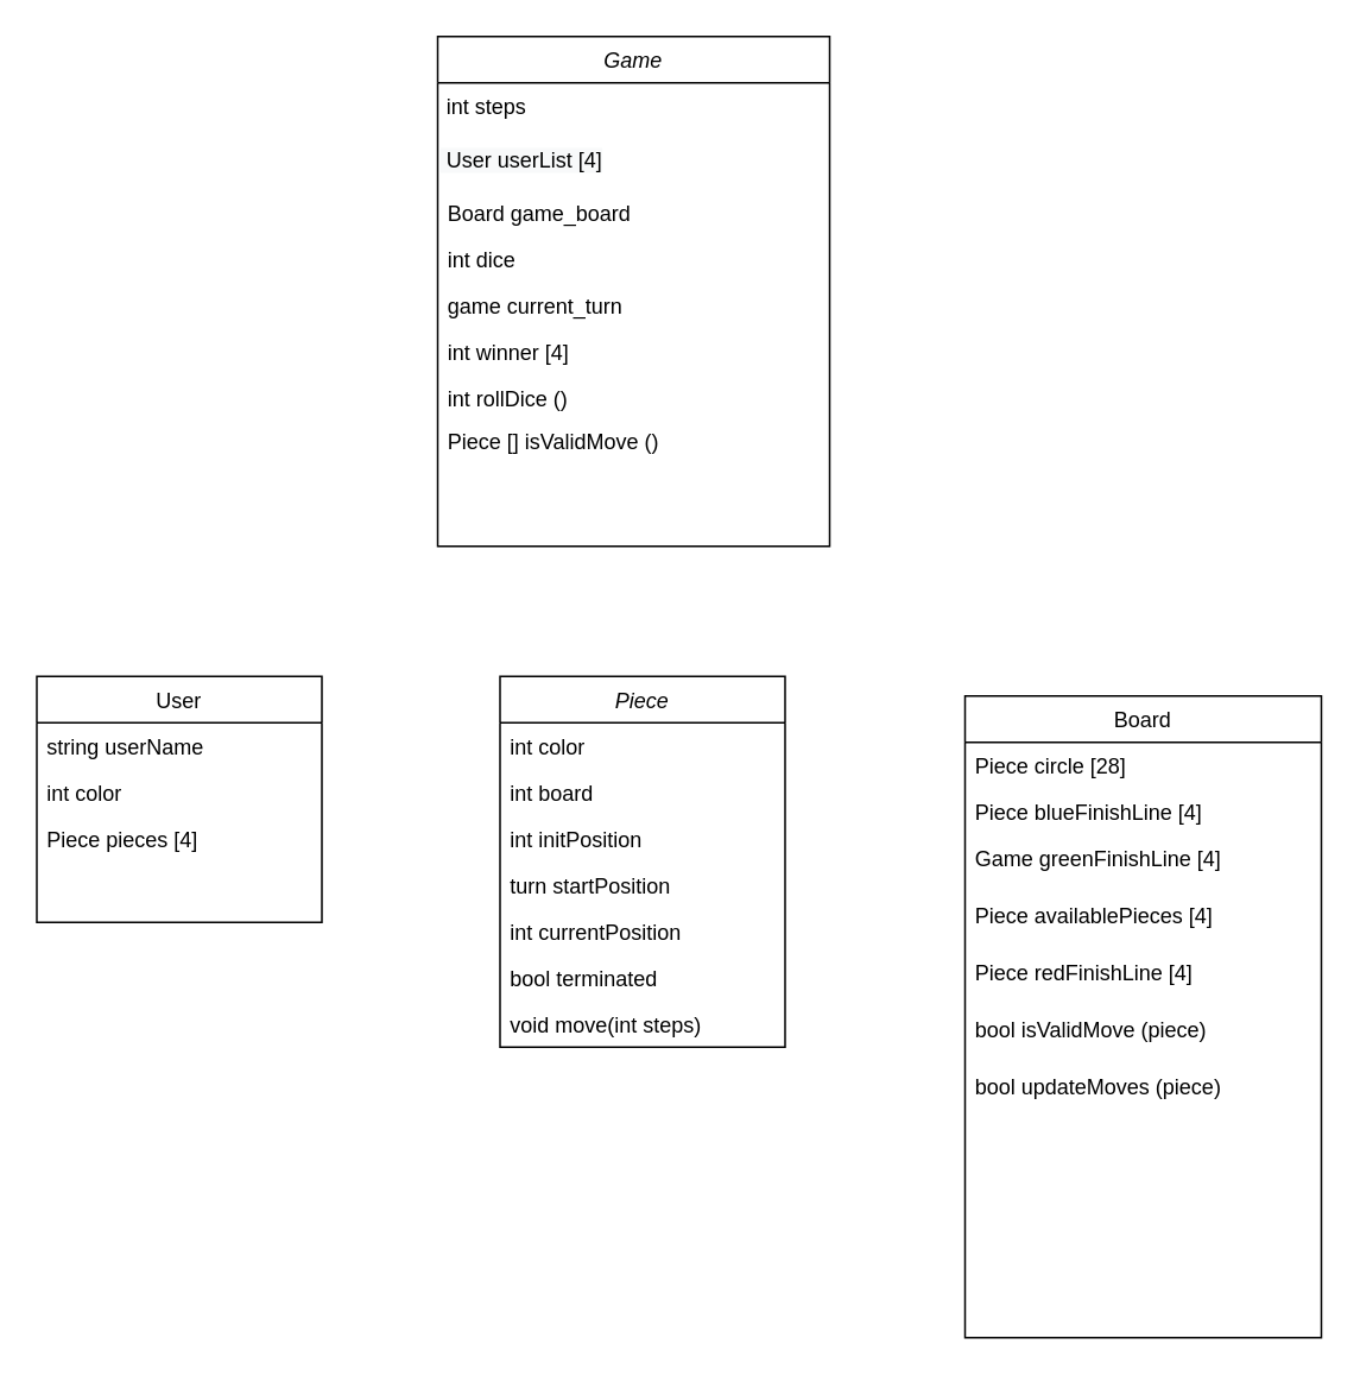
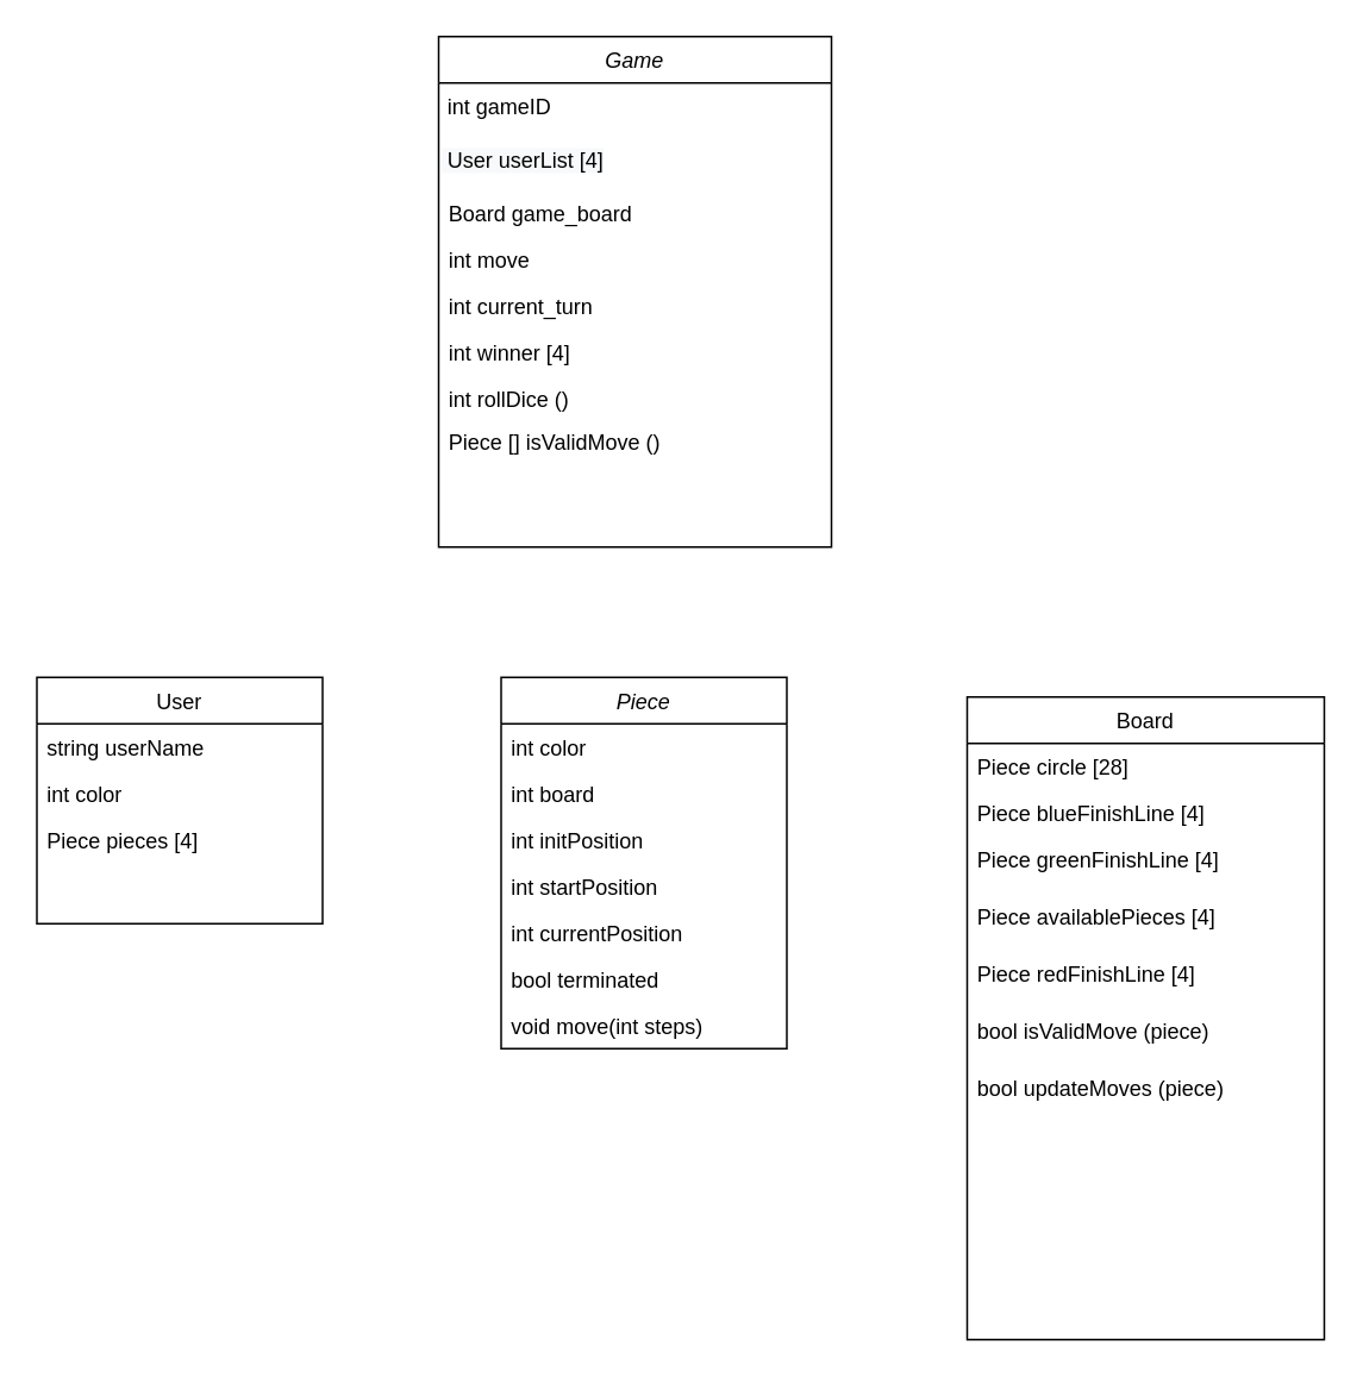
  <mxCell id="0" />
  <mxCell id="1" parent="0" />
  <mxCell id="2" value="Piece" style="swimlane;fontStyle=2;align=center;verticalAlign=top;childLayout=stackLayout;horizontal=1;startSize=26;horizontalStack=0;resizeParent=1;resizeLast=0;collapsible=1;marginBottom=0;rounded=0;shadow=0;strokeWidth=1;" vertex="1" parent="1"><mxGeometry x="280" y="379" width="160" height="208" as="geometry"><mxRectangle x="230" y="140" width="160" height="26" as="alternateBounds" /></mxGeometry></mxCell>
  <mxCell id="3" value="int color" style="text;align=left;verticalAlign=top;spacingLeft=4;spacingRight=4;overflow=hidden;rotatable=0;points=[[0,0.5],[1,0.5]];portConstraint=eastwest;" vertex="1" parent="2"><mxGeometry y="26" width="160" height="26" as="geometry" /></mxCell>
  <mxCell id="4" value="int board" style="text;align=left;verticalAlign=top;spacingLeft=4;spacingRight=4;overflow=hidden;rotatable=0;points=[[0,0.5],[1,0.5]];portConstraint=eastwest;rounded=0;shadow=0;html=0;" vertex="1" parent="2"><mxGeometry y="52" width="160" height="26" as="geometry" /></mxCell>
  <mxCell id="5" value="int initPosition" style="text;align=left;verticalAlign=top;spacingLeft=4;spacingRight=4;overflow=hidden;rotatable=0;points=[[0,0.5],[1,0.5]];portConstraint=eastwest;rounded=0;shadow=0;html=0;" vertex="1" parent="2"><mxGeometry y="78" width="160" height="26" as="geometry" /></mxCell>
- <mxCell id="6" value="turn startPosition" style="text;align=left;verticalAlign=top;spacingLeft=4;spacingRight=4;overflow=hidden;rotatable=0;points=[[0,0.5],[1,0.5]];portConstraint=eastwest;rounded=0;shadow=0;html=0;" vertex="1" parent="2"><mxGeometry y="104" width="160" height="26" as="geometry" /></mxCell>
+ <mxCell id="6" value="int startPosition" style="text;align=left;verticalAlign=top;spacingLeft=4;spacingRight=4;overflow=hidden;rotatable=0;points=[[0,0.5],[1,0.5]];portConstraint=eastwest;rounded=0;shadow=0;html=0;" vertex="1" parent="2"><mxGeometry y="104" width="160" height="26" as="geometry" /></mxCell>
  <mxCell id="7" value="int currentPosition" style="text;align=left;verticalAlign=top;spacingLeft=4;spacingRight=4;overflow=hidden;rotatable=0;points=[[0,0.5],[1,0.5]];portConstraint=eastwest;rounded=0;shadow=0;html=0;" vertex="1" parent="2"><mxGeometry y="130" width="160" height="26" as="geometry" /></mxCell>
  <mxCell id="8" value="bool terminated" style="text;align=left;verticalAlign=top;spacingLeft=4;spacingRight=4;overflow=hidden;rotatable=0;points=[[0,0.5],[1,0.5]];portConstraint=eastwest;rounded=0;shadow=0;html=0;" vertex="1" parent="2"><mxGeometry y="156" width="160" height="26" as="geometry" /></mxCell>
  <mxCell id="9" value="void move(int steps)" style="text;align=left;verticalAlign=top;spacingLeft=4;spacingRight=4;overflow=hidden;rotatable=0;points=[[0,0.5],[1,0.5]];portConstraint=eastwest;rounded=0;shadow=0;html=0;" vertex="1" parent="2"><mxGeometry y="182" width="160" height="26" as="geometry" /></mxCell>
  <mxCell id="10" value="User" style="swimlane;fontStyle=0;align=center;verticalAlign=top;childLayout=stackLayout;horizontal=1;startSize=26;horizontalStack=0;resizeParent=1;resizeLast=0;collapsible=1;marginBottom=0;rounded=0;shadow=0;strokeWidth=1;" vertex="1" parent="1"><mxGeometry x="20" y="379" width="160" height="138" as="geometry"><mxRectangle x="130" y="380" width="160" height="26" as="alternateBounds" /></mxGeometry></mxCell>
  <mxCell id="11" value="string userName" style="text;align=left;verticalAlign=top;spacingLeft=4;spacingRight=4;overflow=hidden;rotatable=0;points=[[0,0.5],[1,0.5]];portConstraint=eastwest;" vertex="1" parent="10"><mxGeometry y="26" width="160" height="26" as="geometry" /></mxCell>
  <mxCell id="12" value="int color" style="text;align=left;verticalAlign=top;spacingLeft=4;spacingRight=4;overflow=hidden;rotatable=0;points=[[0,0.5],[1,0.5]];portConstraint=eastwest;rounded=0;shadow=0;html=0;" vertex="1" parent="10"><mxGeometry y="52" width="160" height="26" as="geometry" /></mxCell>
  <mxCell id="13" value="Piece pieces [4]" style="text;align=left;verticalAlign=top;spacingLeft=4;spacingRight=4;overflow=hidden;rotatable=0;points=[[0,0.5],[1,0.5]];portConstraint=eastwest;rounded=0;shadow=0;html=0;" vertex="1" parent="10"><mxGeometry y="78" width="160" height="26" as="geometry" /></mxCell>
  <mxCell id="14" value="Board" style="swimlane;fontStyle=0;align=center;verticalAlign=top;childLayout=stackLayout;horizontal=1;startSize=26;horizontalStack=0;resizeParent=1;resizeLast=0;collapsible=1;marginBottom=0;rounded=0;shadow=0;strokeWidth=1;" vertex="1" parent="1"><mxGeometry x="541" y="390" width="200" height="360" as="geometry"><mxRectangle x="550" y="140" width="160" height="26" as="alternateBounds" /></mxGeometry></mxCell>
  <mxCell id="15" value="Piece circle [28]&#10;" style="text;align=left;verticalAlign=top;spacingLeft=4;spacingRight=4;overflow=hidden;rotatable=0;points=[[0,0.5],[1,0.5]];portConstraint=eastwest;" vertex="1" parent="14"><mxGeometry y="26" width="200" height="26" as="geometry" /></mxCell>
  <mxCell id="16" value="Piece blueFinishLine [4]&#10;" style="text;align=left;verticalAlign=top;spacingLeft=4;spacingRight=4;overflow=hidden;rotatable=0;points=[[0,0.5],[1,0.5]];portConstraint=eastwest;" vertex="1" parent="14"><mxGeometry y="52" width="200" height="26" as="geometry" /></mxCell>
- <mxCell id="17" value="Game greenFinishLine [4]&#10;" style="text;align=left;verticalAlign=top;spacingLeft=4;spacingRight=4;overflow=hidden;rotatable=0;points=[[0,0.5],[1,0.5]];portConstraint=eastwest;" vertex="1" parent="14"><mxGeometry y="78" width="200" height="32" as="geometry" /></mxCell>
+ <mxCell id="17" value="Piece greenFinishLine [4]&#10;" style="text;align=left;verticalAlign=top;spacingLeft=4;spacingRight=4;overflow=hidden;rotatable=0;points=[[0,0.5],[1,0.5]];portConstraint=eastwest;" vertex="1" parent="14"><mxGeometry y="78" width="200" height="32" as="geometry" /></mxCell>
  <mxCell id="18" value="Piece availablePieces [4]&#10;" style="text;align=left;verticalAlign=top;spacingLeft=4;spacingRight=4;overflow=hidden;rotatable=0;points=[[0,0.5],[1,0.5]];portConstraint=eastwest;" vertex="1" parent="14"><mxGeometry y="110" width="200" height="32" as="geometry" /></mxCell>
  <mxCell id="19" value="Piece redFinishLine [4]&#10;" style="text;align=left;verticalAlign=top;spacingLeft=4;spacingRight=4;overflow=hidden;rotatable=0;points=[[0,0.5],[1,0.5]];portConstraint=eastwest;" vertex="1" parent="14"><mxGeometry y="142" width="200" height="32" as="geometry" /></mxCell>
  <mxCell id="20" value="bool isValidMove (piece)" style="text;align=left;verticalAlign=top;spacingLeft=4;spacingRight=4;overflow=hidden;rotatable=0;points=[[0,0.5],[1,0.5]];portConstraint=eastwest;" vertex="1" parent="14"><mxGeometry y="174" width="200" height="32" as="geometry" /></mxCell>
  <mxCell id="21" value="bool updateMoves (piece)" style="text;align=left;verticalAlign=top;spacingLeft=4;spacingRight=4;overflow=hidden;rotatable=0;points=[[0,0.5],[1,0.5]];portConstraint=eastwest;" vertex="1" parent="14"><mxGeometry y="206" width="200" height="32" as="geometry" /></mxCell>
  <mxCell id="22" value="Game" style="swimlane;fontStyle=2;align=center;verticalAlign=top;childLayout=stackLayout;horizontal=1;startSize=26;horizontalStack=0;resizeParent=1;resizeLast=0;collapsible=1;marginBottom=0;rounded=0;shadow=0;strokeWidth=1;" vertex="1" parent="1"><mxGeometry x="245" y="20" width="220" height="286" as="geometry"><mxRectangle x="230" y="140" width="160" height="26" as="alternateBounds" /></mxGeometry></mxCell>
- <mxCell id="23" value="&lt;font face=&quot;helvetica&quot;&gt;&amp;nbsp;int steps&lt;/font&gt;" style="text;whiteSpace=wrap;html=1;" vertex="1" parent="22"><mxGeometry y="26" width="220" height="30" as="geometry" /></mxCell>
+ <mxCell id="23" value="&lt;font face=&quot;helvetica&quot;&gt;&amp;nbsp;int gameID&lt;/font&gt;" style="text;whiteSpace=wrap;html=1;" vertex="1" parent="22"><mxGeometry y="26" width="220" height="30" as="geometry" /></mxCell>
  <mxCell id="24" value="&lt;span style=&quot;color: rgb(0 , 0 , 0) ; font-family: &amp;#34;helvetica&amp;#34; ; font-size: 12px ; font-style: normal ; font-weight: 400 ; letter-spacing: normal ; text-align: left ; text-indent: 0px ; text-transform: none ; word-spacing: 0px ; background-color: rgb(248 , 249 , 250) ; display: inline ; float: none&quot;&gt;&amp;nbsp;User userList [4]&lt;/span&gt;" style="text;whiteSpace=wrap;html=1;" vertex="1" parent="22"><mxGeometry y="56" width="220" height="30" as="geometry" /></mxCell>
  <mxCell id="25" value="Board game_board" style="text;align=left;verticalAlign=top;spacingLeft=4;spacingRight=4;overflow=hidden;rotatable=0;points=[[0,0.5],[1,0.5]];portConstraint=eastwest;" vertex="1" parent="22"><mxGeometry y="86" width="220" height="26" as="geometry" /></mxCell>
- <mxCell id="26" value="int dice" style="text;align=left;verticalAlign=top;spacingLeft=4;spacingRight=4;overflow=hidden;rotatable=0;points=[[0,0.5],[1,0.5]];portConstraint=eastwest;rounded=0;shadow=0;html=0;" vertex="1" parent="22"><mxGeometry y="112" width="220" height="26" as="geometry" /></mxCell>
- <mxCell id="27" value="game current_turn" style="text;align=left;verticalAlign=top;spacingLeft=4;spacingRight=4;overflow=hidden;rotatable=0;points=[[0,0.5],[1,0.5]];portConstraint=eastwest;rounded=0;shadow=0;html=0;" vertex="1" parent="22"><mxGeometry y="138" width="220" height="26" as="geometry" /></mxCell>
+ <mxCell id="26" value="int move" style="text;align=left;verticalAlign=top;spacingLeft=4;spacingRight=4;overflow=hidden;rotatable=0;points=[[0,0.5],[1,0.5]];portConstraint=eastwest;rounded=0;shadow=0;html=0;" vertex="1" parent="22"><mxGeometry y="112" width="220" height="26" as="geometry" /></mxCell>
+ <mxCell id="27" value="int current_turn" style="text;align=left;verticalAlign=top;spacingLeft=4;spacingRight=4;overflow=hidden;rotatable=0;points=[[0,0.5],[1,0.5]];portConstraint=eastwest;rounded=0;shadow=0;html=0;" vertex="1" parent="22"><mxGeometry y="138" width="220" height="26" as="geometry" /></mxCell>
  <mxCell id="28" value="int winner [4]" style="text;align=left;verticalAlign=top;spacingLeft=4;spacingRight=4;overflow=hidden;rotatable=0;points=[[0,0.5],[1,0.5]];portConstraint=eastwest;rounded=0;shadow=0;html=0;" vertex="1" parent="22"><mxGeometry y="164" width="220" height="26" as="geometry" /></mxCell>
  <mxCell id="29" value="int rollDice ()" style="text;align=left;verticalAlign=top;spacingLeft=4;spacingRight=4;overflow=hidden;rotatable=0;points=[[0,0.5],[1,0.5]];portConstraint=eastwest;rounded=0;shadow=0;html=0;" vertex="1" parent="22"><mxGeometry y="190" width="220" height="24" as="geometry" /></mxCell>
  <mxCell id="30" value="Piece [] isValidMove ()" style="text;align=left;verticalAlign=top;spacingLeft=4;spacingRight=4;overflow=hidden;rotatable=0;points=[[0,0.5],[1,0.5]];portConstraint=eastwest;rounded=0;shadow=0;html=0;" vertex="1" parent="22"><mxGeometry y="214" width="220" height="26" as="geometry" /></mxCell>
